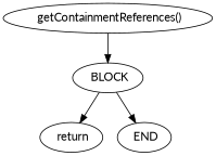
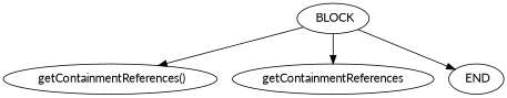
  digraph {
    fontname=Lato
    node [fontname=Lato]
    edge [color=black fontname=Lato]
    n1 [label=" getContainmentReferences()"]
    n2 [label=" BLOCK"]
-   n3 [label=" return"]
+   n3 [label=getContainmentReferences]
    n4 [label=" END"]
-   n1 -> n2
+   n2 -> n1
    n2 -> n3
    n2 -> n4
  }
